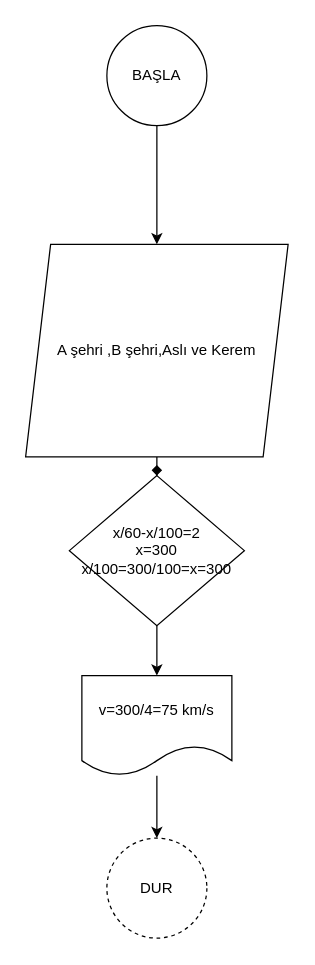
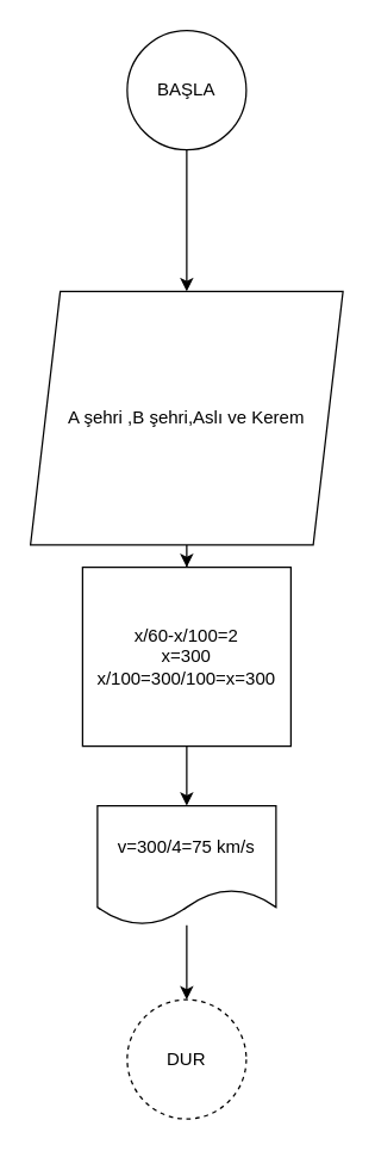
  <mxCell id="0" />
  <mxCell id="1" parent="0" />
  <mxCell id="2" value="DUR" style="ellipse;whiteSpace=wrap;html=1;aspect=fixed;dashed=1;" parent="1" vertex="1"><mxGeometry x="85" y="670" width="80" height="80" as="geometry" /></mxCell>
  <mxCell id="3" value="" style="edgeStyle=orthogonalEdgeStyle;rounded=0;orthogonalLoop=1;jettySize=auto;html=1;" parent="1" source="4" target="6" edge="1"><mxGeometry relative="1" as="geometry" /></mxCell>
  <mxCell id="4" value="BAŞLA" style="ellipse;whiteSpace=wrap;html=1;aspect=fixed;" parent="1" vertex="1"><mxGeometry x="85" y="20" width="80" height="80" as="geometry" /></mxCell>
- <mxCell id="5" value="" style="edgeStyle=orthogonalEdgeStyle;rounded=0;orthogonalLoop=1;jettySize=auto;html=1;endArrow=diamond;" parent="1" source="6" target="8" edge="1"><mxGeometry relative="1" as="geometry" /></mxCell>
+ <mxCell id="5" value="" style="edgeStyle=orthogonalEdgeStyle;rounded=0;orthogonalLoop=1;jettySize=auto;html=1;" parent="1" source="6" target="8" edge="1"><mxGeometry relative="1" as="geometry" /></mxCell>
  <mxCell id="6" value="A şehri ,B şehri,Aslı ve Kerem" style="shape=parallelogram;perimeter=parallelogramPerimeter;whiteSpace=wrap;html=1;fixedSize=1;" parent="1" vertex="1"><mxGeometry x="20" y="195" width="210" height="170" as="geometry" /></mxCell>
  <mxCell id="7" value="" style="edgeStyle=orthogonalEdgeStyle;rounded=0;orthogonalLoop=1;jettySize=auto;html=1;" parent="1" source="8" target="10" edge="1"><mxGeometry relative="1" as="geometry" /></mxCell>
- <mxCell id="8" value="x/60-x/100=2&lt;br&gt;x=300&lt;br&gt;x/100=300/100=x=300&lt;br&gt;" style="rhombus;whiteSpace=wrap;html=1;" parent="1" vertex="1"><mxGeometry x="55" y="380" width="140" height="120" as="geometry" /></mxCell>
+ <mxCell id="8" value="x/60-x/100=2&lt;br&gt;x=300&lt;br&gt;x/100=300/100=x=300&lt;br&gt;" style="rounded=0;whiteSpace=wrap;html=1;" parent="1" vertex="1"><mxGeometry x="55" y="380" width="140" height="120" as="geometry" /></mxCell>
  <mxCell id="9" value="" style="edgeStyle=orthogonalEdgeStyle;rounded=0;orthogonalLoop=1;jettySize=auto;html=1;" parent="1" source="10" target="2" edge="1"><mxGeometry relative="1" as="geometry" /></mxCell>
  <mxCell id="10" value="v=300/4=75 km/s" style="shape=document;whiteSpace=wrap;html=1;boundedLbl=1;" parent="1" vertex="1"><mxGeometry x="65" y="540" width="120" height="80" as="geometry" /></mxCell>
